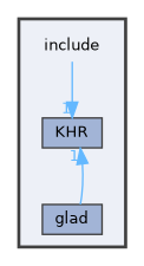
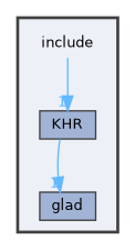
  digraph {
    compound=true
    node [fontname=Helvetica fontsize=10 shape=box color=grey25 fillcolor="#a2b4d6" style=filled]
    edge [color=steelblue1 fontcolor=steelblue1 fontname=Helvetica fontsize=10 headlabel=1 labeldistance=1.5 labelfontname=Helvetica labelfontsize=10]
    n1 [height=0.2 label=include shape=plaintext width=0.4 color="" fillcolor="" style=""]
    n2 [height=0.2 label=glad width=0.4]
    n3 [height=0.2 label=KHR width=0.4]
    subgraph cluster_1 {
      bgcolor="#edf0f7"
      fontname=Helvetica
      fontsize=10
      pencolor=grey25
      style="filled,bold"
      n1
      n2
      n3
    }
    n1 -> n3
-   n2 -> n3
+   n3 -> n2
  }
